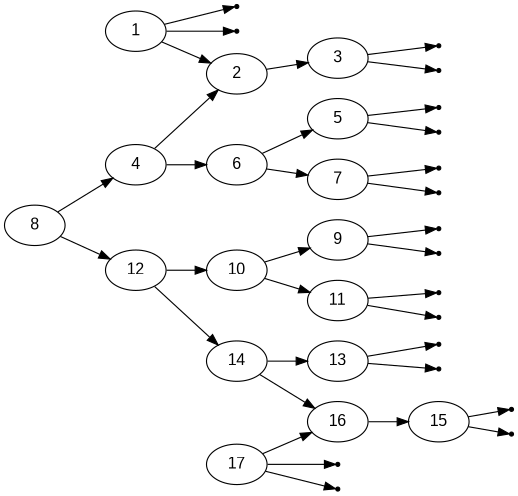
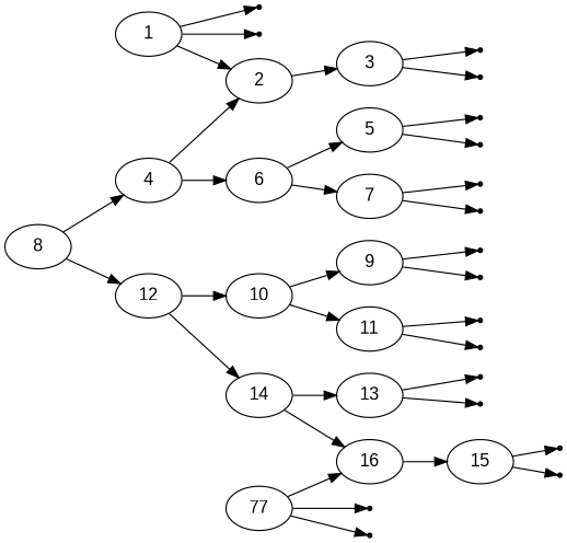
  digraph {
    rankdir=LR
    node [fontname=Arial shape=point]
    8 [shape=""]
    4 [shape=""]
    12 [shape=""]
    2 [shape=""]
    6 [shape=""]
    10 [shape=""]
    14 [shape=""]
    3 [shape=""]
    5 [shape=""]
    7 [shape=""]
    1 [shape=""]
    null0
    null1
    null2
    null3
    null4
    null5
    null6
    null7
    9 [shape=""]
    11 [shape=""]
    13 [shape=""]
    16 [shape=""]
    null8
    null9
    null10
    null11
    null12
    null13
    15 [shape=""]
    null14
    null15
-   17 [shape=""]
+   17 [label=77 shape=""]
    null16
    null17
    8 -> 4
    8 -> 12
    4 -> 2
    4 -> 6
    12 -> 10
    12 -> 14
    2 -> 3
    6 -> 5
    6 -> 7
    10 -> 9
    10 -> 11
    14 -> 13
    14 -> 16
    3 -> null2
    3 -> null3
    5 -> null4
    5 -> null5
    7 -> null6
    7 -> null7
    1 -> 2
    1 -> null0
    1 -> null1
    9 -> null8
    9 -> null9
    11 -> null10
    11 -> null11
    13 -> null12
    13 -> null13
    16 -> 15
    15 -> null14
    15 -> null15
    17 -> 16
    17 -> null16
    17 -> null17
  }
